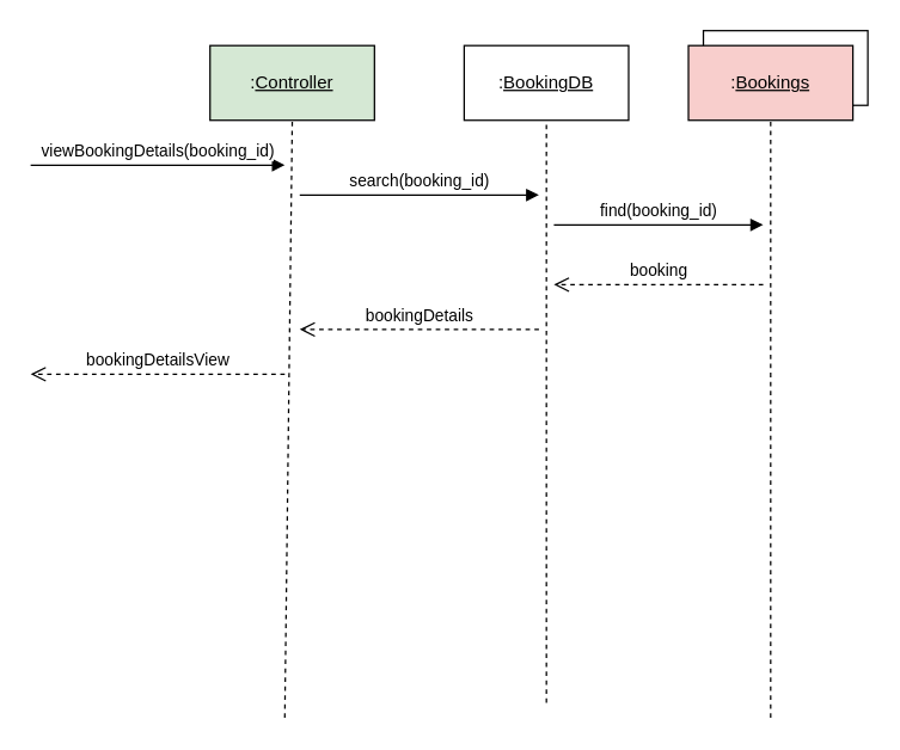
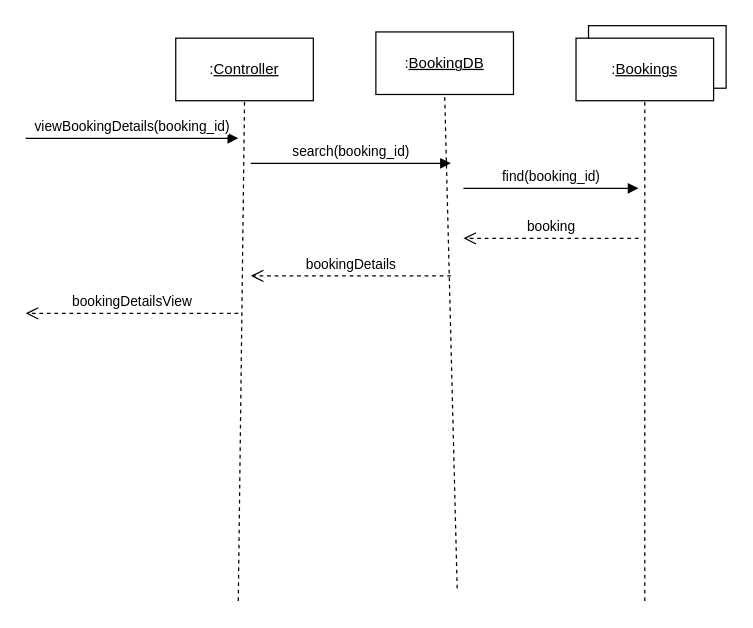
  <mxCell id="0" />
  <mxCell id="1" parent="0" />
- <mxCell id="2" value=":&lt;u&gt;Controller&lt;/u&gt;" style="html=1;whiteSpace=wrap;fillColor=#d5e8d4;" vertex="1" parent="1"><mxGeometry x="140" y="30" width="110" height="50" as="geometry" /></mxCell>
+ <mxCell id="2" value=":&lt;u&gt;Controller&lt;/u&gt;" style="html=1;whiteSpace=wrap;" vertex="1" parent="1"><mxGeometry x="140" y="30" width="110" height="50" as="geometry" /></mxCell>
  <mxCell id="3" value="" style="endArrow=none;dashed=1;html=1;rounded=0;entryX=0.5;entryY=1;entryDx=0;entryDy=0;" edge="1" parent="1" target="2"><mxGeometry width="50" height="50" relative="1" as="geometry"><mxPoint x="190" y="480" as="sourcePoint" /><mxPoint x="210" y="100" as="targetPoint" /></mxGeometry></mxCell>
- <mxCell id="4" value=":&lt;u&gt;BookingDB&lt;/u&gt;" style="html=1;whiteSpace=wrap;" vertex="1" parent="1"><mxGeometry x="310" y="30" width="110" height="50" as="geometry" /></mxCell>
+ <mxCell id="4" value=":&lt;u&gt;BookingDB&lt;/u&gt;" style="html=1;whiteSpace=wrap;" vertex="1" parent="1"><mxGeometry x="300" y="25" width="110" height="50" as="geometry" /></mxCell>
  <mxCell id="5" value="" style="endArrow=none;dashed=1;html=1;rounded=0;entryX=0.5;entryY=1;entryDx=0;entryDy=0;" edge="1" parent="1" target="4"><mxGeometry width="50" height="50" relative="1" as="geometry"><mxPoint x="365" y="470" as="sourcePoint" /><mxPoint x="370" y="120" as="targetPoint" /></mxGeometry></mxCell>
  <mxCell id="6" value="viewBookingDetails(booking_id)" style="html=1;verticalAlign=bottom;endArrow=block;curved=0;rounded=0;" edge="1" parent="1"><mxGeometry width="80" relative="1" as="geometry"><mxPoint x="20" y="110" as="sourcePoint" /><mxPoint x="190" y="110" as="targetPoint" /></mxGeometry></mxCell>
  <mxCell id="7" value="search(booking_id)" style="html=1;verticalAlign=bottom;endArrow=block;curved=0;rounded=0;" edge="1" parent="1"><mxGeometry width="80" relative="1" as="geometry"><mxPoint x="200" y="130" as="sourcePoint" /><mxPoint x="360" y="130" as="targetPoint" /></mxGeometry></mxCell>
  <mxCell id="8" value="" style="html=1;whiteSpace=wrap;" vertex="1" parent="1"><mxGeometry x="470" y="20" width="110" height="50" as="geometry" /></mxCell>
- <mxCell id="9" value=":&lt;u&gt;Bookings&lt;/u&gt;" style="html=1;whiteSpace=wrap;fillColor=#f8cecc;" vertex="1" parent="1"><mxGeometry x="460" y="30" width="110" height="50" as="geometry" /></mxCell>
+ <mxCell id="9" value=":&lt;u&gt;Bookings&lt;/u&gt;" style="html=1;whiteSpace=wrap;" vertex="1" parent="1"><mxGeometry x="460" y="30" width="110" height="50" as="geometry" /></mxCell>
  <mxCell id="10" value="" style="endArrow=none;dashed=1;html=1;rounded=0;entryX=0.5;entryY=1;entryDx=0;entryDy=0;" edge="1" parent="1" target="9"><mxGeometry width="50" height="50" relative="1" as="geometry"><mxPoint x="515" y="480" as="sourcePoint" /><mxPoint x="530" y="140" as="targetPoint" /></mxGeometry></mxCell>
  <mxCell id="11" value="find(booking_id)" style="html=1;verticalAlign=bottom;endArrow=block;curved=0;rounded=0;" edge="1" parent="1"><mxGeometry width="80" relative="1" as="geometry"><mxPoint x="370" y="150" as="sourcePoint" /><mxPoint x="510" y="150" as="targetPoint" /></mxGeometry></mxCell>
  <mxCell id="12" value="booking" style="html=1;verticalAlign=bottom;endArrow=open;dashed=1;endSize=8;curved=0;rounded=0;" edge="1" parent="1"><mxGeometry relative="1" as="geometry"><mxPoint x="510" y="190" as="sourcePoint" /><mxPoint x="370" y="190" as="targetPoint" /></mxGeometry></mxCell>
  <mxCell id="13" value="bookingDetails" style="html=1;verticalAlign=bottom;endArrow=open;dashed=1;endSize=8;curved=0;rounded=0;" edge="1" parent="1"><mxGeometry relative="1" as="geometry"><mxPoint x="360" y="220" as="sourcePoint" /><mxPoint x="200" y="220" as="targetPoint" /></mxGeometry></mxCell>
  <mxCell id="14" value="bookingDetailsView" style="html=1;verticalAlign=bottom;endArrow=open;dashed=1;endSize=8;curved=0;rounded=0;" edge="1" parent="1"><mxGeometry relative="1" as="geometry"><mxPoint x="190" y="250" as="sourcePoint" /><mxPoint x="20" y="250" as="targetPoint" /></mxGeometry></mxCell>
